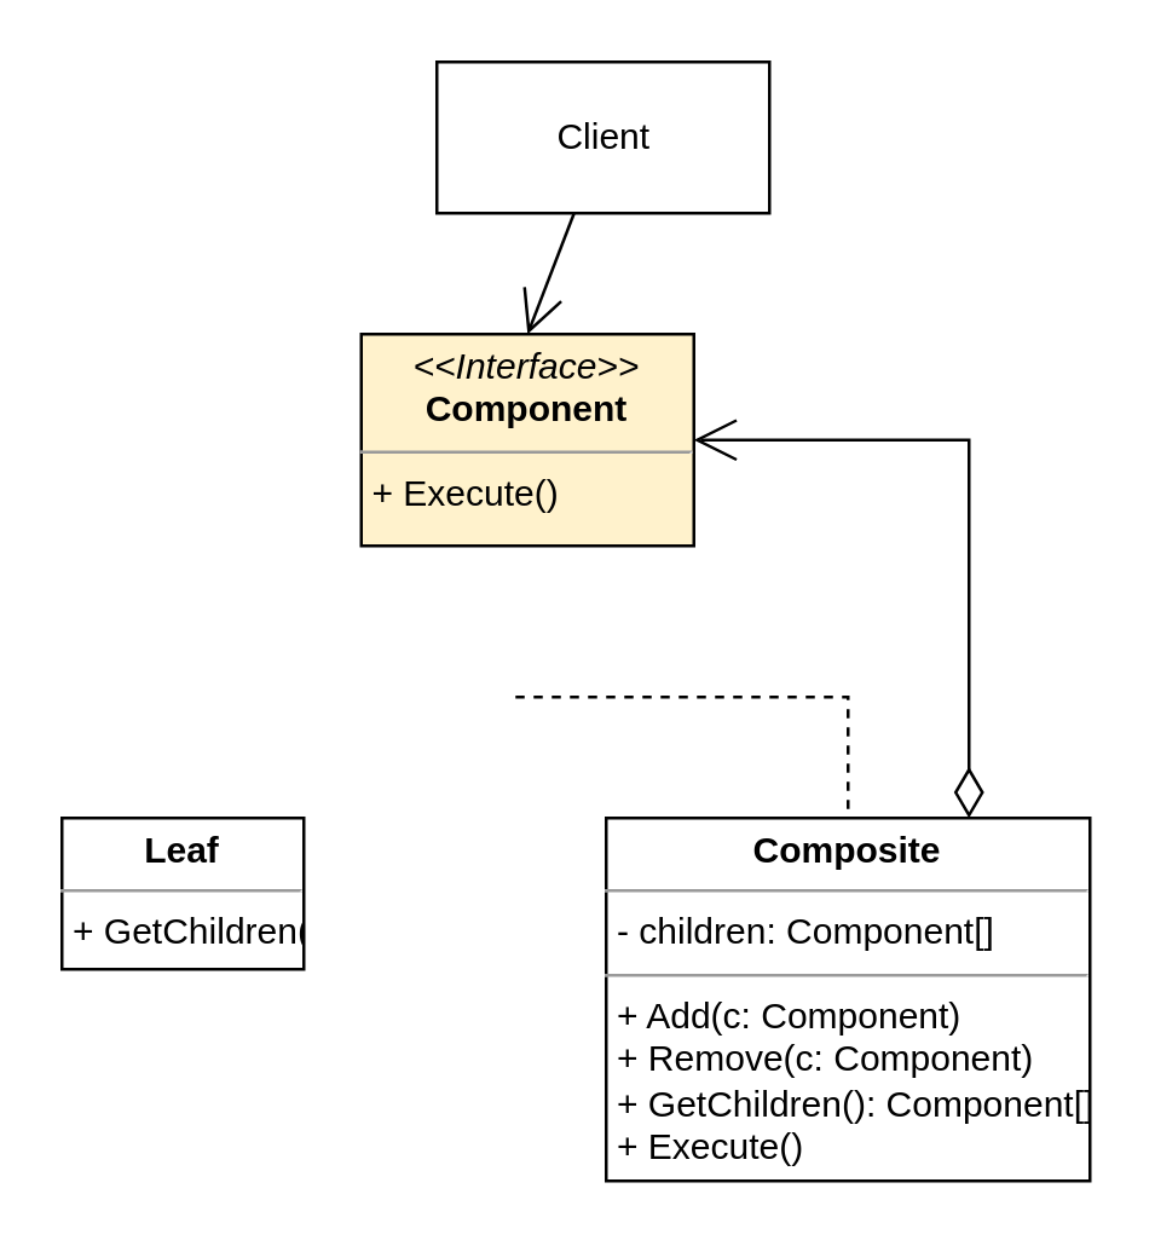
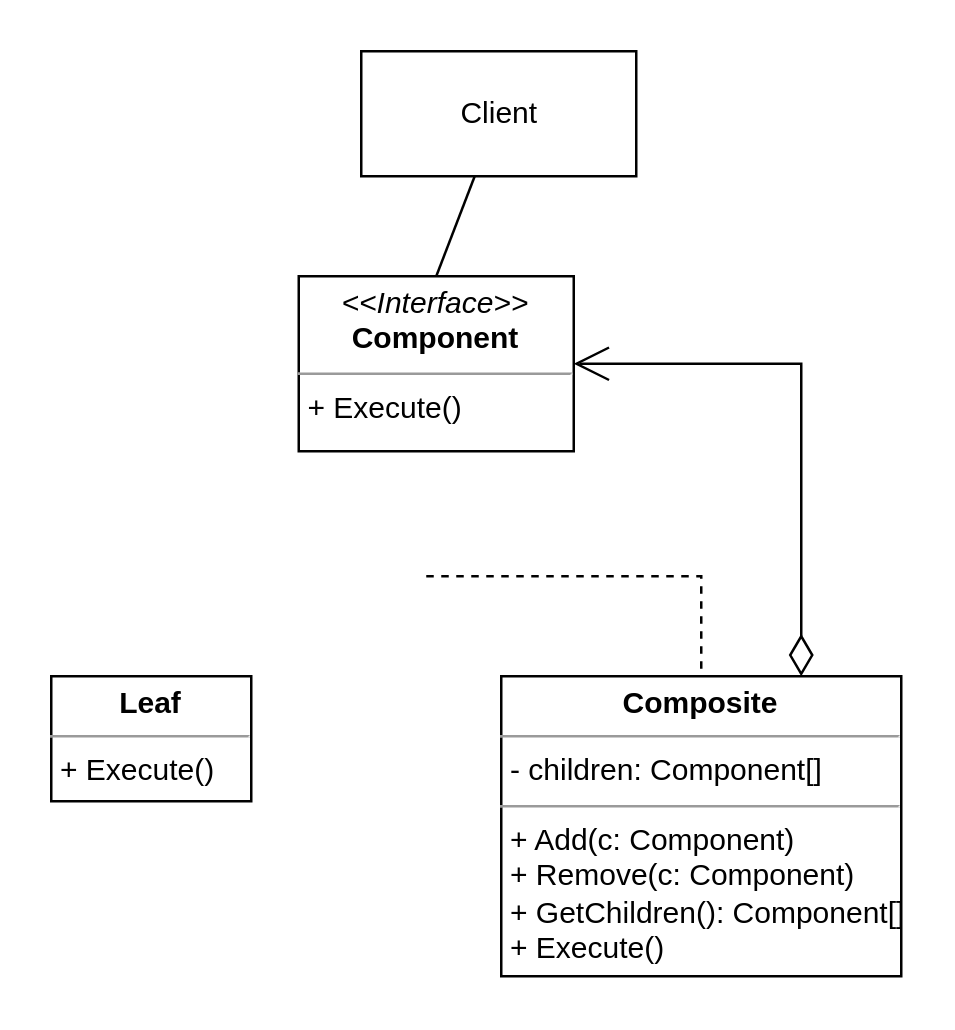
  <mxCell id="0" />
  <mxCell id="1" parent="0" />
  <mxCell id="2" value="Client" style="html=1;" vertex="1" parent="1"><mxGeometry x="144" y="20" width="110" height="50" as="geometry" /></mxCell>
- <mxCell id="3" value="&lt;p style=&quot;margin:0px;margin-top:4px;text-align:center;&quot;&gt;&lt;i&gt;&amp;lt;&amp;lt;Interface&amp;gt;&amp;gt;&lt;/i&gt;&lt;br&gt;&lt;b&gt;Component&lt;/b&gt;&lt;/p&gt;&lt;hr size=&quot;1&quot;&gt;&lt;p style=&quot;margin:0px;margin-left:4px;&quot;&gt;&lt;/p&gt;&lt;p style=&quot;margin:0px;margin-left:4px;&quot;&gt;+ Execute()&lt;/p&gt;" style="verticalAlign=top;align=left;overflow=fill;fontSize=12;fontFamily=Helvetica;html=1;fillColor=#fff2cc;" vertex="1" parent="1"><mxGeometry x="119" y="110" width="110" height="70" as="geometry" /></mxCell>
- <mxCell id="4" value="&lt;p style=&quot;margin:0px;margin-top:4px;text-align:center;&quot;&gt;&lt;b&gt;Leaf&lt;/b&gt;&lt;/p&gt;&lt;hr size=&quot;1&quot;&gt;&lt;p style=&quot;margin:0px;margin-left:4px;&quot;&gt;&lt;/p&gt;&lt;p style=&quot;margin:0px;margin-left:4px;&quot;&gt;+ GetChildren()&lt;/p&gt;" style="verticalAlign=top;align=left;overflow=fill;fontSize=12;fontFamily=Helvetica;html=1;" vertex="1" parent="1"><mxGeometry x="20" y="270" width="80" height="50" as="geometry" /></mxCell>
+ <mxCell id="3" value="&lt;p style=&quot;margin:0px;margin-top:4px;text-align:center;&quot;&gt;&lt;i&gt;&amp;lt;&amp;lt;Interface&amp;gt;&amp;gt;&lt;/i&gt;&lt;br&gt;&lt;b&gt;Component&lt;/b&gt;&lt;/p&gt;&lt;hr size=&quot;1&quot;&gt;&lt;p style=&quot;margin:0px;margin-left:4px;&quot;&gt;&lt;/p&gt;&lt;p style=&quot;margin:0px;margin-left:4px;&quot;&gt;+ Execute()&lt;/p&gt;" style="verticalAlign=top;align=left;overflow=fill;fontSize=12;fontFamily=Helvetica;html=1;" vertex="1" parent="1"><mxGeometry x="119" y="110" width="110" height="70" as="geometry" /></mxCell>
+ <mxCell id="4" value="&lt;p style=&quot;margin:0px;margin-top:4px;text-align:center;&quot;&gt;&lt;b&gt;Leaf&lt;/b&gt;&lt;/p&gt;&lt;hr size=&quot;1&quot;&gt;&lt;p style=&quot;margin:0px;margin-left:4px;&quot;&gt;&lt;/p&gt;&lt;p style=&quot;margin:0px;margin-left:4px;&quot;&gt;+ Execute()&lt;/p&gt;" style="verticalAlign=top;align=left;overflow=fill;fontSize=12;fontFamily=Helvetica;html=1;" vertex="1" parent="1"><mxGeometry x="20" y="270" width="80" height="50" as="geometry" /></mxCell>
  <mxCell id="5" value="&lt;p style=&quot;margin:0px;margin-top:4px;text-align:center;&quot;&gt;&lt;b&gt;Composite&lt;/b&gt;&lt;/p&gt;&lt;hr size=&quot;1&quot;&gt;&lt;p style=&quot;margin:0px;margin-left:4px;&quot;&gt;- children: Component[]&lt;/p&gt;&lt;hr size=&quot;1&quot;&gt;&lt;p style=&quot;margin:0px;margin-left:4px;&quot;&gt;+ Add(c: Component)&lt;/p&gt;&lt;p style=&quot;margin:0px;margin-left:4px;&quot;&gt;+ Remove(c: Component)&lt;/p&gt;&lt;p style=&quot;margin:0px;margin-left:4px;&quot;&gt;+ GetChildren(): Component[]&lt;/p&gt;&lt;p style=&quot;margin:0px;margin-left:4px;&quot;&gt;+ Execute()&lt;/p&gt;" style="verticalAlign=top;align=left;overflow=fill;fontSize=12;fontFamily=Helvetica;html=1;" vertex="1" parent="1"><mxGeometry x="200" y="270" width="160" height="120" as="geometry" /></mxCell>
  <mxCell id="6" value="" style="endArrow=none;dashed=1;html=1;rounded=0;entryX=0.5;entryY=0;entryDx=0;entryDy=0;" edge="1" parent="1" target="5"><mxGeometry width="50" height="50" relative="1" as="geometry"><mxPoint x="170" y="230" as="sourcePoint" /><mxPoint x="150" y="210" as="targetPoint" /><Array as="points"><mxPoint x="280" y="230" /></Array></mxGeometry></mxCell>
  <mxCell id="7" value="" style="endArrow=open;html=1;endSize=12;startArrow=diamondThin;startSize=14;startFill=0;edgeStyle=orthogonalEdgeStyle;align=left;verticalAlign=bottom;rounded=0;exitX=0.75;exitY=0;exitDx=0;exitDy=0;entryX=1;entryY=0.5;entryDx=0;entryDy=0;" edge="1" parent="1" source="5" target="3"><mxGeometry x="-1" y="3" relative="1" as="geometry"><mxPoint x="50" y="230" as="sourcePoint" /><mxPoint x="210" y="230" as="targetPoint" /></mxGeometry></mxCell>
- <mxCell id="8" value="" style="endArrow=open;endFill=1;endSize=12;html=1;rounded=0;entryX=0.5;entryY=0;entryDx=0;entryDy=0;" edge="1" parent="1" source="2" target="3"><mxGeometry width="160" relative="1" as="geometry"><mxPoint x="50" y="230" as="sourcePoint" /><mxPoint x="210" y="230" as="targetPoint" /></mxGeometry></mxCell>
+ <mxCell id="8" value="" style="endArrow=none;endFill=1;endSize=12;html=1;rounded=0;entryX=0.5;entryY=0;entryDx=0;entryDy=0;" edge="1" parent="1" source="2" target="3"><mxGeometry width="160" relative="1" as="geometry"><mxPoint x="50" y="230" as="sourcePoint" /><mxPoint x="210" y="230" as="targetPoint" /></mxGeometry></mxCell>
